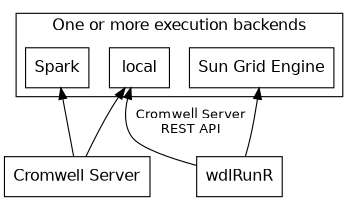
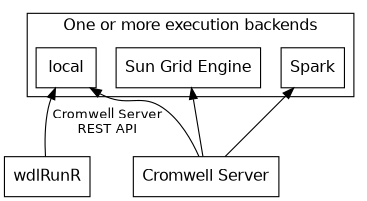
  digraph {
    fontname="Bitstream Vera Sans"
    randir=TB
    node [fontname="Bitstream Vera Sans" shape=box]
    edge [dir=back fontname="Bitstream Vera Sans"]
    n1 [label=Spark]
    n2 [label=local]
    n3 [label="Sun Grid Engine"]
    n4 [label="Cromwell Server"]
    n5 [label=wdlRunR]
    subgraph cluster_1 {
      label="One or more execution backends"
      n1
      n2
      n3
    }
    n1 -> n4
    n2 -> n4
    n2 -> n5 [fontsize=12 label=" Cromwell Server\n REST API"]
-   n3 -> n5
+   n3 -> n4
  }
